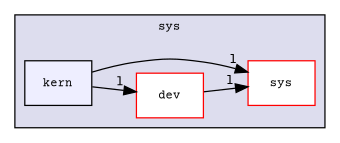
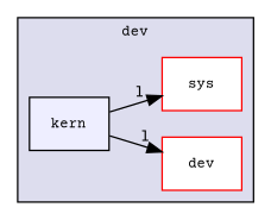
  digraph {
    compound=true
    fontname="Courier Prime"
    rankdir=LR
    node [color=red fillcolor=white fontname="Courier Prime" fontsize=10 shape=box style=filled]
    edge [fontname="Courier Prime" headlabel=1 labeldistance=1.5 labelfontname=Helvetica labelfontsize=10]
    n1 [label=dev]
    n2 [label=sys]
    n3 [fillcolor="#eeeeff" label=kern pencolor=black color=""]
    subgraph cluster_1 {
      bgcolor="#ddddee"
      fontsize=10
-     label=sys
+     label=dev
      pencolor=black
      n1
      n2
      n3
    }
-   n1 -> n2
    n3 -> n1
    n3 -> n2
  }
